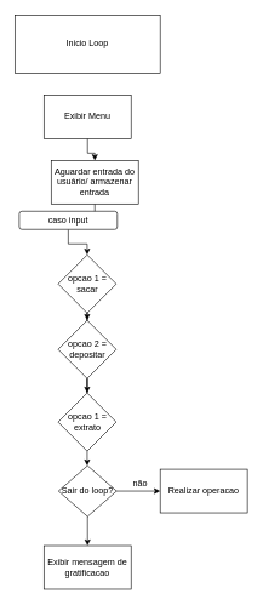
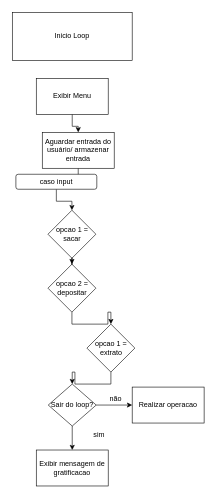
  <mxCell id="0" />
  <mxCell id="1" parent="0" />
  <mxCell id="2" value="Inicio Loop" style="rounded=0;whiteSpace=wrap;html=1;" vertex="1" parent="1"><mxGeometry x="20" y="20" width="200" height="80" as="geometry" /></mxCell>
  <mxCell id="3" value="" style="edgeStyle=orthogonalEdgeStyle;rounded=0;orthogonalLoop=1;jettySize=auto;html=1;" edge="1" parent="1" source="4" target="6"><mxGeometry relative="1" as="geometry" /></mxCell>
  <mxCell id="4" value="Exibir Menu" style="rounded=0;whiteSpace=wrap;html=1;" vertex="1" parent="1"><mxGeometry x="60" y="130" width="120" height="60" as="geometry" /></mxCell>
  <mxCell id="5" value="" style="edgeStyle=orthogonalEdgeStyle;rounded=0;orthogonalLoop=1;jettySize=auto;html=1;" edge="1" parent="1" source="6" target="15"><mxGeometry relative="1" as="geometry" /></mxCell>
  <mxCell id="6" value="Aguardar entrada do usuário/ armazenar entrada&lt;br&gt;" style="rounded=0;whiteSpace=wrap;html=1;" vertex="1" parent="1"><mxGeometry x="70" y="220" width="120" height="60" as="geometry" /></mxCell>
  <mxCell id="7" value="Exibir mensagem de gratificacao" style="rounded=0;whiteSpace=wrap;html=1;" vertex="1" parent="1"><mxGeometry x="60" y="750" width="120" height="60" as="geometry" /></mxCell>
  <mxCell id="8" style="edgeStyle=orthogonalEdgeStyle;rounded=0;orthogonalLoop=1;jettySize=auto;html=1;entryX=0;entryY=0.5;entryDx=0;entryDy=0;" edge="1" parent="1" source="10" target="12"><mxGeometry relative="1" as="geometry"><mxPoint x="200" y="680" as="targetPoint" /></mxGeometry></mxCell>
  <mxCell id="9" value="" style="edgeStyle=orthogonalEdgeStyle;rounded=0;orthogonalLoop=1;jettySize=auto;html=1;" edge="1" parent="1" source="10" target="7"><mxGeometry relative="1" as="geometry" /></mxCell>
  <mxCell id="10" value="Sair do loop?" style="rhombus;whiteSpace=wrap;html=1;" vertex="1" parent="1"><mxGeometry x="80" y="640" width="80" height="70" as="geometry" /></mxCell>
+ <mxCell id="11" value="sim" style="text;strokeColor=none;align=center;fillColor=none;html=1;verticalAlign=middle;whiteSpace=wrap;rounded=0;" vertex="1" parent="1"><mxGeometry x="135" y="710" width="60" height="30" as="geometry" /></mxCell>
  <mxCell id="12" value="Realizar operacao" style="rounded=0;whiteSpace=wrap;html=1;" vertex="1" parent="1"><mxGeometry x="220" y="645" width="120" height="60" as="geometry" /></mxCell>
  <mxCell id="13" value="não" style="text;strokeColor=none;align=center;fillColor=none;html=1;verticalAlign=middle;whiteSpace=wrap;rounded=0;" vertex="1" parent="1"><mxGeometry x="165" y="650" width="55" height="30" as="geometry" /></mxCell>
  <mxCell id="14" value="" style="edgeStyle=orthogonalEdgeStyle;rounded=0;orthogonalLoop=1;jettySize=auto;html=1;" edge="1" parent="1" source="15" target="17"><mxGeometry relative="1" as="geometry" /></mxCell>
  <mxCell id="15" value="caso input" style="rounded=1;whiteSpace=wrap;html=1;" vertex="1" parent="1"><mxGeometry x="26" y="290" width="135" height="25" as="geometry" /></mxCell>
  <mxCell id="16" style="edgeStyle=orthogonalEdgeStyle;rounded=0;orthogonalLoop=1;jettySize=auto;html=1;" edge="1" parent="1" source="17" target="19"><mxGeometry relative="1" as="geometry" /></mxCell>
  <mxCell id="17" value="opcao 1 = sacar" style="rhombus;whiteSpace=wrap;html=1;" vertex="1" parent="1"><mxGeometry x="79.5" y="350" width="80" height="80" as="geometry" /></mxCell>
  <mxCell id="18" style="edgeStyle=orthogonalEdgeStyle;rounded=0;orthogonalLoop=1;jettySize=auto;html=1;" edge="1" parent="1" source="19" target="21"><mxGeometry relative="1" as="geometry" /></mxCell>
  <mxCell id="19" value="opcao 2 = depositar" style="rhombus;whiteSpace=wrap;html=1;" vertex="1" parent="1"><mxGeometry x="79.5" y="440" width="80" height="80" as="geometry" /></mxCell>
  <mxCell id="20" style="edgeStyle=orthogonalEdgeStyle;rounded=0;orthogonalLoop=1;jettySize=auto;html=1;" edge="1" parent="1" source="21" target="10"><mxGeometry relative="1" as="geometry" /></mxCell>
- <mxCell id="21" value="opcao 1 = extrato" style="rhombus;whiteSpace=wrap;html=1;" vertex="1" parent="1"><mxGeometry x="79.5" y="540" width="80" height="80" as="geometry" /></mxCell>
+ <mxCell id="21" value="opcao 1 = extrato" style="rhombus;whiteSpace=wrap;html=1;" vertex="1" parent="1"><mxGeometry x="144.5" y="540" width="80" height="80" as="geometry" /></mxCell>
